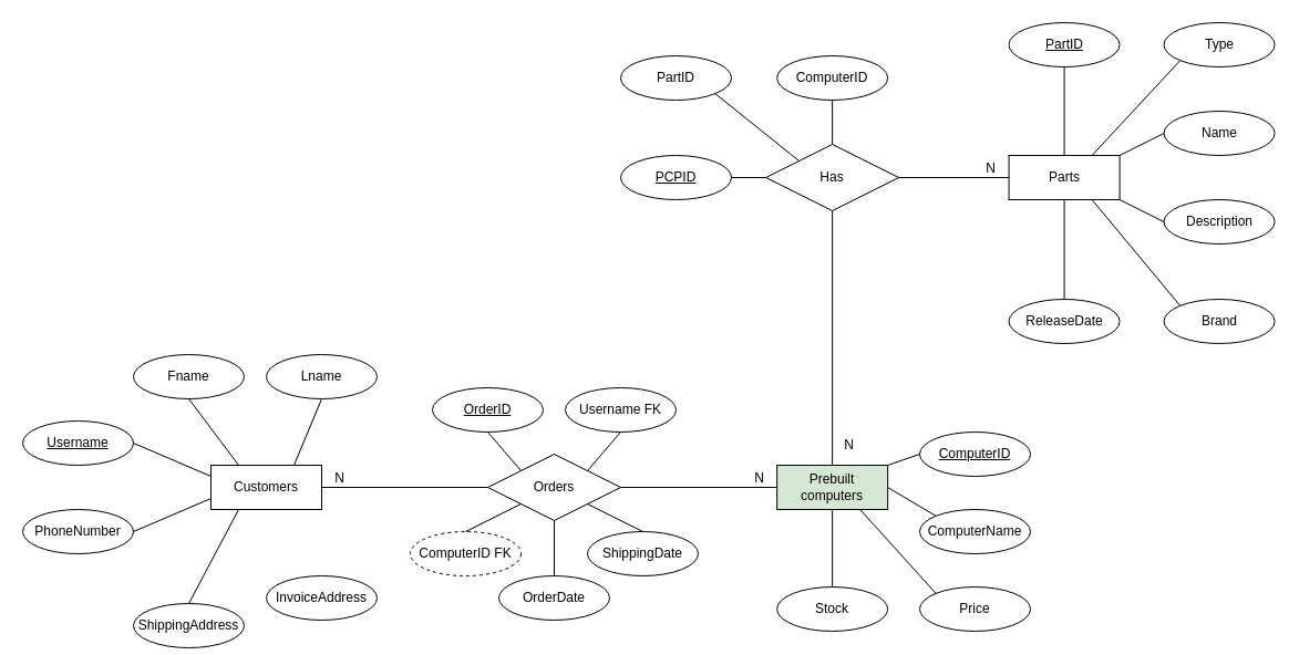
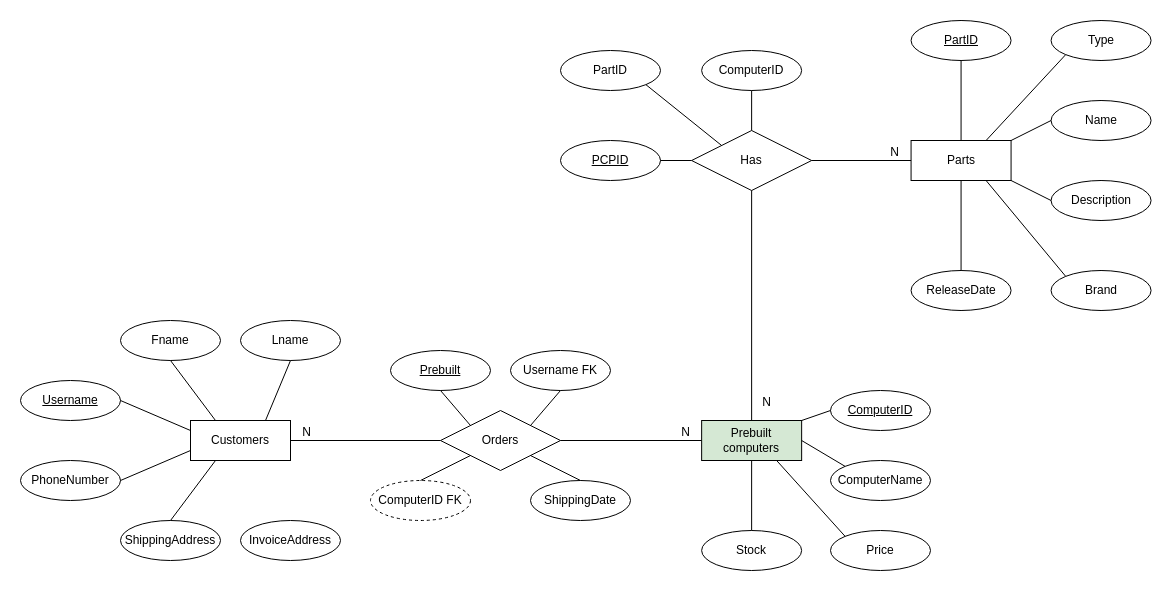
  <mxCell id="0" />
  <mxCell id="1" parent="0" />
  <mxCell id="2" value="Orders" style="shape=rhombus;perimeter=rhombusPerimeter;whiteSpace=wrap;html=1;align=center;" vertex="1" parent="1"><mxGeometry x="440" y="410" width="120" height="60" as="geometry" /></mxCell>
  <mxCell id="3" value="Customers" style="whiteSpace=wrap;html=1;align=center;" vertex="1" parent="1"><mxGeometry x="190" y="420" width="100" height="40" as="geometry" /></mxCell>
  <mxCell id="4" value="Prebuilt computers" style="whiteSpace=wrap;html=1;align=center;fillColor=#d5e8d4;" vertex="1" parent="1"><mxGeometry x="701.14" y="420" width="100" height="40" as="geometry" /></mxCell>
  <mxCell id="5" value="&lt;font style=&quot;font-size: 12px;&quot;&gt;Has&lt;/font&gt;" style="shape=rhombus;perimeter=rhombusPerimeter;whiteSpace=wrap;html=1;align=center;" vertex="1" parent="1"><mxGeometry x="691.14" y="130" width="120" height="60" as="geometry" /></mxCell>
  <mxCell id="6" value="Parts" style="whiteSpace=wrap;html=1;align=center;" vertex="1" parent="1"><mxGeometry x="910.57" y="140" width="100" height="40" as="geometry" /></mxCell>
  <mxCell id="7" value="&lt;span style=&quot;font-size: 12px;&quot;&gt;Name&lt;/span&gt;" style="ellipse;whiteSpace=wrap;html=1;align=center;fontSize=8;" vertex="1" parent="1"><mxGeometry x="1050.57" y="100" width="100" height="40" as="geometry" /></mxCell>
  <mxCell id="8" value="&lt;font style=&quot;font-size: 12px;&quot;&gt;PartID&lt;/font&gt;" style="ellipse;whiteSpace=wrap;html=1;align=center;fontStyle=4;fontSize=8;" vertex="1" parent="1"><mxGeometry x="910.57" y="20" width="100" height="40" as="geometry" /></mxCell>
  <mxCell id="9" value="Fname" style="ellipse;whiteSpace=wrap;html=1;align=center;" vertex="1" parent="1"><mxGeometry x="120" y="320" width="100" height="40" as="geometry" /></mxCell>
  <mxCell id="10" value="Username" style="ellipse;whiteSpace=wrap;html=1;align=center;fontStyle=4;" vertex="1" parent="1"><mxGeometry x="20" y="380" width="100" height="40" as="geometry" /></mxCell>
  <mxCell id="11" value="Lname" style="ellipse;whiteSpace=wrap;html=1;align=center;" vertex="1" parent="1"><mxGeometry x="240" y="320" width="100" height="40" as="geometry" /></mxCell>
  <mxCell id="12" value="Brand" style="ellipse;whiteSpace=wrap;html=1;align=center;fontSize=12;" vertex="1" parent="1"><mxGeometry x="1050.57" y="270" width="100" height="40" as="geometry" /></mxCell>
  <mxCell id="13" value="PhoneNumber" style="ellipse;whiteSpace=wrap;html=1;align=center;" vertex="1" parent="1"><mxGeometry x="20" y="460" width="100" height="40" as="geometry" /></mxCell>
  <mxCell id="14" value="ReleaseDate" style="ellipse;whiteSpace=wrap;html=1;align=center;fontSize=12;" vertex="1" parent="1"><mxGeometry x="910.57" y="270" width="100" height="40" as="geometry" /></mxCell>
- <mxCell id="15" value="ShippingAddress" style="ellipse;whiteSpace=wrap;html=1;align=center;" vertex="1" parent="1"><mxGeometry x="120" y="545" width="100" height="40" as="geometry" /></mxCell>
+ <mxCell id="15" value="ShippingAddress" style="ellipse;whiteSpace=wrap;html=1;align=center;" vertex="1" parent="1"><mxGeometry x="120" y="520" width="100" height="40" as="geometry" /></mxCell>
  <mxCell id="16" value="Description" style="ellipse;whiteSpace=wrap;html=1;align=center;fontSize=12;" vertex="1" parent="1"><mxGeometry x="1050.57" width="100" height="40" as="geometry" y="180" /></mxCell>
  <mxCell id="17" value="InvoiceAddress" style="ellipse;whiteSpace=wrap;html=1;align=center;" vertex="1" parent="1"><mxGeometry x="240" y="520" width="100" height="40" as="geometry" /></mxCell>
  <mxCell id="18" value="Type" style="ellipse;whiteSpace=wrap;html=1;align=center;fontSize=12;" vertex="1" parent="1"><mxGeometry x="1050.57" y="20" width="100" height="40" as="geometry" /></mxCell>
  <mxCell id="19" value="" style="endArrow=none;html=1;rounded=0;fontSize=12;exitX=0.5;exitY=0;exitDx=0;exitDy=0;entryX=0.5;entryY=1;entryDx=0;entryDy=0;" edge="1" parent="1" source="6" target="8"><mxGeometry relative="1" as="geometry"><mxPoint x="940.57" y="160" as="sourcePoint" /><mxPoint x="989.57" y="80" as="targetPoint" /></mxGeometry></mxCell>
  <mxCell id="20" value="" style="endArrow=none;html=1;rounded=0;fontSize=12;entryX=0;entryY=1;entryDx=0;entryDy=0;exitX=0.75;exitY=0;exitDx=0;exitDy=0;" edge="1" parent="1" source="6" target="18"><mxGeometry relative="1" as="geometry"><mxPoint x="940.57" y="160" as="sourcePoint" /><mxPoint x="1065.402" y="54.217" as="targetPoint" /></mxGeometry></mxCell>
  <mxCell id="21" value="" style="endArrow=none;html=1;rounded=0;fontSize=12;entryX=0;entryY=0.5;entryDx=0;entryDy=0;exitX=1;exitY=0;exitDx=0;exitDy=0;" edge="1" parent="1" source="6" target="7"><mxGeometry relative="1" as="geometry"><mxPoint x="940.57" y="160" as="sourcePoint" /><mxPoint x="1100.57" y="160" as="targetPoint" /></mxGeometry></mxCell>
  <mxCell id="22" value="" style="endArrow=none;html=1;rounded=0;fontSize=12;entryX=0;entryY=0.5;entryDx=0;entryDy=0;exitX=1;exitY=1;exitDx=0;exitDy=0;" edge="1" parent="1" source="6" target="16"><mxGeometry relative="1" as="geometry"><mxPoint x="940.57" y="160" as="sourcePoint" /><mxPoint x="1100.57" y="160" as="targetPoint" /></mxGeometry></mxCell>
  <mxCell id="23" value="" style="endArrow=none;html=1;rounded=0;exitX=0.5;exitY=1;exitDx=0;exitDy=0;entryX=0.25;entryY=0;entryDx=0;entryDy=0;" edge="1" parent="1" source="9" target="3"><mxGeometry relative="1" as="geometry"><mxPoint x="260" y="420" as="sourcePoint" /><mxPoint x="420" y="420" as="targetPoint" /><Array as="points" /></mxGeometry></mxCell>
  <mxCell id="24" value="" style="endArrow=none;html=1;rounded=0;fontSize=12;entryX=0;entryY=0;entryDx=0;entryDy=0;exitX=0.75;exitY=1;exitDx=0;exitDy=0;" edge="1" parent="1" source="6" target="12"><mxGeometry relative="1" as="geometry"><mxPoint x="1000.57" y="160" as="sourcePoint" /><mxPoint x="1160.57" y="160" as="targetPoint" /></mxGeometry></mxCell>
  <mxCell id="25" value="" style="endArrow=none;html=1;rounded=0;fontSize=12;entryX=0.5;entryY=0;entryDx=0;entryDy=0;exitX=0.5;exitY=1;exitDx=0;exitDy=0;" edge="1" parent="1" source="6" target="14"><mxGeometry relative="1" as="geometry"><mxPoint x="1000.57" y="160" as="sourcePoint" /><mxPoint x="1160.57" y="160" as="targetPoint" /></mxGeometry></mxCell>
  <mxCell id="26" value="" style="endArrow=none;html=1;rounded=0;entryX=0;entryY=0.75;entryDx=0;entryDy=0;exitX=1;exitY=0.5;exitDx=0;exitDy=0;" edge="1" parent="1" source="13" target="3"><mxGeometry relative="1" as="geometry"><mxPoint x="150" y="460" as="sourcePoint" /><mxPoint x="310" y="460" as="targetPoint" /></mxGeometry></mxCell>
  <mxCell id="27" value="" style="endArrow=none;html=1;rounded=0;entryX=0.25;entryY=1;entryDx=0;entryDy=0;exitX=0.5;exitY=0;exitDx=0;exitDy=0;" edge="1" parent="1" source="15" target="3"><mxGeometry relative="1" as="geometry"><mxPoint x="190" y="510" as="sourcePoint" /><mxPoint y="510" as="targetPoint" x="350" /></mxGeometry></mxCell>
  <mxCell id="28" value="" style="endArrow=none;html=1;rounded=0;exitX=0.5;exitY=1;exitDx=0;exitDy=0;entryX=0.75;entryY=0;entryDx=0;entryDy=0;" edge="1" parent="1" source="11" target="3"><mxGeometry relative="1" as="geometry"><mxPoint x="280" y="380" as="sourcePoint" /><mxPoint x="440" y="380" as="targetPoint" /></mxGeometry></mxCell>
  <mxCell id="29" value="" style="endArrow=none;html=1;rounded=0;fontSize=12;exitX=1;exitY=0.5;exitDx=0;exitDy=0;entryX=0;entryY=0.5;entryDx=0;entryDy=0;" edge="1" parent="1" source="5" target="6"><mxGeometry relative="1" as="geometry"><mxPoint x="731.14" y="230" as="sourcePoint" /><mxPoint x="891.14" y="230" as="targetPoint" /></mxGeometry></mxCell>
  <mxCell id="30" value="N" style="resizable=0;html=1;align=right;verticalAlign=bottom;fontSize=12;" connectable="0" vertex="1" parent="29"><mxGeometry x="1" relative="1" as="geometry"><mxPoint x="-11" as="offset" /></mxGeometry></mxCell>
  <mxCell id="31" value="" style="endArrow=none;html=1;rounded=0;fontSize=12;exitX=0.5;exitY=1;exitDx=0;exitDy=0;entryX=0.5;entryY=0;entryDx=0;entryDy=0;" edge="1" parent="1" source="5" target="4"><mxGeometry relative="1" as="geometry"><mxPoint x="781.14" y="340" as="sourcePoint" /><mxPoint x="941.14" y="340" as="targetPoint" /></mxGeometry></mxCell>
  <mxCell id="32" value="N" style="resizable=0;html=1;align=right;verticalAlign=bottom;fontSize=12;" connectable="0" vertex="1" parent="31"><mxGeometry x="1" relative="1" as="geometry"><mxPoint x="20" y="-10" as="offset" /></mxGeometry></mxCell>
  <mxCell id="33" value="" style="endArrow=none;html=1;rounded=0;exitX=1;exitY=0.5;exitDx=0;exitDy=0;entryX=0;entryY=0.25;entryDx=0;entryDy=0;" edge="1" parent="1" source="10" target="3"><mxGeometry relative="1" as="geometry"><mxPoint x="110" y="420" as="sourcePoint" /><mxPoint x="270" y="420" as="targetPoint" /></mxGeometry></mxCell>
  <mxCell id="34" value="" style="endArrow=none;html=1;rounded=0;fontSize=12;exitX=1;exitY=0.5;exitDx=0;exitDy=0;entryX=0;entryY=0.5;entryDx=0;entryDy=0;" edge="1" parent="1" source="2" target="4"><mxGeometry relative="1" as="geometry"><mxPoint x="450" y="340" as="sourcePoint" /><mxPoint x="610" y="340" as="targetPoint" /></mxGeometry></mxCell>
  <mxCell id="35" value="N" style="resizable=0;html=1;align=right;verticalAlign=bottom;fontSize=12;" connectable="0" vertex="1" parent="34"><mxGeometry x="1" relative="1" as="geometry"><mxPoint x="-11" as="offset" /></mxGeometry></mxCell>
  <mxCell id="36" value="" style="endArrow=none;html=1;rounded=0;fontSize=12;exitX=0;exitY=0.5;exitDx=0;exitDy=0;entryX=1;entryY=0.5;entryDx=0;entryDy=0;" edge="1" parent="1" source="2" target="3"><mxGeometry relative="1" as="geometry"><mxPoint x="450" y="340" as="sourcePoint" /><mxPoint x="610" y="340" as="targetPoint" /></mxGeometry></mxCell>
  <mxCell id="37" value="N" style="resizable=0;html=1;align=right;verticalAlign=bottom;fontSize=12;" connectable="0" vertex="1" parent="36"><mxGeometry x="1" relative="1" as="geometry"><mxPoint x="21" as="offset" /></mxGeometry></mxCell>
- <mxCell id="38" value="OrderID" style="ellipse;whiteSpace=wrap;html=1;align=center;fontStyle=4;" vertex="1" parent="1"><mxGeometry x="390" y="350" width="100" height="40" as="geometry" /></mxCell>
+ <mxCell id="38" value="Prebuilt" style="ellipse;whiteSpace=wrap;html=1;align=center;fontStyle=4;" vertex="1" parent="1"><mxGeometry x="390" y="350" width="100" height="40" as="geometry" /></mxCell>
  <mxCell id="39" value="Username FK" style="ellipse;whiteSpace=wrap;html=1;align=center;" vertex="1" parent="1"><mxGeometry x="510" y="350" width="100" height="40" as="geometry" /></mxCell>
  <mxCell id="40" value="ComputerID FK" style="ellipse;whiteSpace=wrap;html=1;align=center;dashed=1;" vertex="1" parent="1"><mxGeometry x="370" y="480" width="100" height="40" as="geometry" /></mxCell>
  <mxCell id="41" value="ShippingDate" style="ellipse;whiteSpace=wrap;html=1;align=center;" vertex="1" parent="1"><mxGeometry x="530" y="480" width="100" height="40" as="geometry" /></mxCell>
- <mxCell id="42" value="OrderDate" style="ellipse;whiteSpace=wrap;html=1;align=center;" vertex="1" parent="1"><mxGeometry x="450" y="520" width="100" height="40" as="geometry" /></mxCell>
  <mxCell id="43" value="" style="endArrow=none;html=1;rounded=0;exitX=1;exitY=0;exitDx=0;exitDy=0;entryX=0.5;entryY=1;entryDx=0;entryDy=0;" edge="1" parent="1" source="2" target="39"><mxGeometry relative="1" as="geometry"><mxPoint x="500" y="290" as="sourcePoint" /><mxPoint x="580" y="410" as="targetPoint" /></mxGeometry></mxCell>
  <mxCell id="44" value="" style="endArrow=none;html=1;rounded=0;exitX=0;exitY=0;exitDx=0;exitDy=0;entryX=0.5;entryY=1;entryDx=0;entryDy=0;" edge="1" parent="1" source="2" target="38"><mxGeometry relative="1" as="geometry"><mxPoint x="450" y="400" as="sourcePoint" /><mxPoint x="610" y="400" as="targetPoint" /></mxGeometry></mxCell>
  <mxCell id="45" value="" style="endArrow=none;html=1;rounded=0;exitX=0.5;exitY=0;exitDx=0;exitDy=0;entryX=0;entryY=1;entryDx=0;entryDy=0;" edge="1" parent="1" source="40" target="2"><mxGeometry relative="1" as="geometry"><mxPoint x="420" y="460" as="sourcePoint" /><mxPoint x="580" y="380" as="targetPoint" /></mxGeometry></mxCell>
  <mxCell id="46" value="PCPID" style="ellipse;whiteSpace=wrap;html=1;align=center;fontStyle=4;fontSize=12;" vertex="1" parent="1"><mxGeometry x="560" y="140" width="100" height="40" as="geometry" /></mxCell>
  <mxCell id="47" value="" style="endArrow=none;html=1;rounded=0;exitX=0.5;exitY=0;exitDx=0;exitDy=0;entryX=1;entryY=1;entryDx=0;entryDy=0;" edge="1" parent="1" source="41" target="2"><mxGeometry relative="1" as="geometry"><mxPoint x="420" y="380" as="sourcePoint" /><mxPoint x="580" y="380" as="targetPoint" /></mxGeometry></mxCell>
- <mxCell id="48" value="" style="endArrow=none;html=1;rounded=0;exitX=0.5;exitY=0;exitDx=0;exitDy=0;entryX=0.5;entryY=1;entryDx=0;entryDy=0;" edge="1" parent="1" source="42" target="2"><mxGeometry relative="1" as="geometry"><mxPoint x="420" y="380" as="sourcePoint" /><mxPoint x="580" y="380" as="targetPoint" /></mxGeometry></mxCell>
  <mxCell id="49" value="PartID" style="ellipse;whiteSpace=wrap;html=1;align=center;fontSize=12;" vertex="1" parent="1"><mxGeometry x="560" y="50" width="100" height="40" as="geometry" /></mxCell>
  <mxCell id="50" value="ComputerID" style="ellipse;whiteSpace=wrap;html=1;align=center;fontSize=12;" vertex="1" parent="1"><mxGeometry x="701.14" y="50" width="100" height="40" as="geometry" /></mxCell>
  <mxCell id="51" value="ComputerID" style="ellipse;whiteSpace=wrap;html=1;align=center;fontStyle=4;" vertex="1" parent="1"><mxGeometry x="830" y="390" width="100" height="40" as="geometry" /></mxCell>
  <mxCell id="52" value="" style="endArrow=none;html=1;rounded=0;fontSize=12;entryX=0.5;entryY=1;entryDx=0;entryDy=0;exitX=0.5;exitY=0;exitDx=0;exitDy=0;" edge="1" parent="1" source="5" target="50"><mxGeometry relative="1" as="geometry"><mxPoint x="579.57" y="160" as="sourcePoint" /><mxPoint x="739.57" y="160" as="targetPoint" /></mxGeometry></mxCell>
  <mxCell id="53" value="" style="endArrow=none;html=1;rounded=0;fontSize=12;entryX=1;entryY=1;entryDx=0;entryDy=0;exitX=0;exitY=0;exitDx=0;exitDy=0;" edge="1" parent="1" source="5" target="49"><mxGeometry relative="1" as="geometry"><mxPoint x="530" y="160" as="sourcePoint" /><mxPoint x="690" y="160" as="targetPoint" /></mxGeometry></mxCell>
  <mxCell id="54" value="ComputerName" style="ellipse;whiteSpace=wrap;html=1;align=center;" vertex="1" parent="1"><mxGeometry x="830" y="460" width="100" height="40" as="geometry" /></mxCell>
  <mxCell id="55" value="Price" style="ellipse;whiteSpace=wrap;html=1;align=center;" vertex="1" parent="1"><mxGeometry x="830" y="530" width="100" height="40" as="geometry" /></mxCell>
  <mxCell id="56" value="Stock" style="ellipse;whiteSpace=wrap;html=1;align=center;" vertex="1" parent="1"><mxGeometry x="701.14" y="530" width="100" height="40" as="geometry" /></mxCell>
  <mxCell id="57" value="" style="endArrow=none;html=1;rounded=0;exitX=0;exitY=0;exitDx=0;exitDy=0;entryX=0.75;entryY=1;entryDx=0;entryDy=0;" edge="1" parent="1" source="55" target="4"><mxGeometry relative="1" as="geometry"><mxPoint x="810" y="480" as="sourcePoint" /><mxPoint x="970" y="480" as="targetPoint" /></mxGeometry></mxCell>
  <mxCell id="58" value="" style="endArrow=none;html=1;rounded=0;exitX=0.5;exitY=0;exitDx=0;exitDy=0;entryX=0.5;entryY=1;entryDx=0;entryDy=0;" edge="1" parent="1" source="56" target="4"><mxGeometry relative="1" as="geometry"><mxPoint x="810" y="480" as="sourcePoint" /><mxPoint x="970" y="480" as="targetPoint" /></mxGeometry></mxCell>
  <mxCell id="59" value="" style="endArrow=none;html=1;rounded=0;exitX=1;exitY=0.5;exitDx=0;exitDy=0;entryX=0;entryY=0;entryDx=0;entryDy=0;" edge="1" parent="1" source="4" target="54"><mxGeometry relative="1" as="geometry"><mxPoint x="820" y="480" as="sourcePoint" /><mxPoint x="970" y="480" as="targetPoint" /></mxGeometry></mxCell>
  <mxCell id="60" value="" style="endArrow=none;html=1;rounded=0;exitX=0;exitY=0.5;exitDx=0;exitDy=0;entryX=1;entryY=0;entryDx=0;entryDy=0;" edge="1" parent="1" source="51" target="4"><mxGeometry relative="1" as="geometry"><mxPoint x="810" y="480" as="sourcePoint" /><mxPoint x="970" y="480" as="targetPoint" /></mxGeometry></mxCell>
  <mxCell id="61" value="" style="endArrow=none;html=1;rounded=0;fontSize=12;exitX=1;exitY=0.5;exitDx=0;exitDy=0;entryX=0;entryY=0.5;entryDx=0;entryDy=0;" edge="1" parent="1" source="46" target="5"><mxGeometry relative="1" as="geometry"><mxPoint x="720" y="200" as="sourcePoint" /><mxPoint x="880" y="200" as="targetPoint" /></mxGeometry></mxCell>
